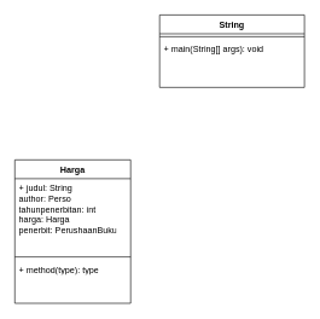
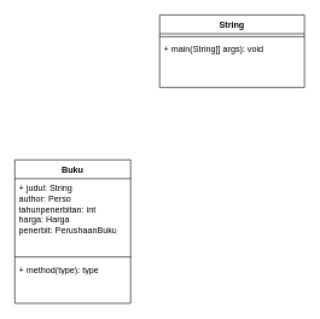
  <mxCell id="0" />
  <mxCell id="1" parent="0" />
  <mxCell id="2" value="String" style="swimlane;fontStyle=1;align=center;verticalAlign=top;childLayout=stackLayout;horizontal=1;startSize=26;horizontalStack=0;resizeParent=1;resizeParentMax=0;resizeLast=0;collapsible=1;marginBottom=0;whiteSpace=wrap;html=1;" parent="1" vertex="1"><mxGeometry x="220" y="20" width="200" height="100" as="geometry" /></mxCell>
  <mxCell id="3" value="" style="line;strokeWidth=1;fillColor=none;align=left;verticalAlign=middle;spacingTop=-1;spacingLeft=3;spacingRight=3;rotatable=0;labelPosition=right;points=[];portConstraint=eastwest;strokeColor=inherit;" parent="2" vertex="1"><mxGeometry y="26" width="200" height="8" as="geometry" /></mxCell>
  <mxCell id="4" value="+ main(String[] args): void" style="text;strokeColor=none;fillColor=none;align=left;verticalAlign=top;spacingLeft=4;spacingRight=4;overflow=hidden;rotatable=0;points=[[0,0.5],[1,0.5]];portConstraint=eastwest;whiteSpace=wrap;html=1;" parent="2" vertex="1"><mxGeometry y="34" width="200" height="66" as="geometry" /></mxCell>
- <mxCell id="5" value="Harga" style="swimlane;fontStyle=1;align=center;verticalAlign=top;childLayout=stackLayout;horizontal=1;startSize=26;horizontalStack=0;resizeParent=1;resizeParentMax=0;resizeLast=0;collapsible=1;marginBottom=0;whiteSpace=wrap;html=1;" vertex="1" parent="1"><mxGeometry x="20" y="220" width="160" height="198" as="geometry" /></mxCell>
+ <mxCell id="5" value="Buku" style="swimlane;fontStyle=1;align=center;verticalAlign=top;childLayout=stackLayout;horizontal=1;startSize=26;horizontalStack=0;resizeParent=1;resizeParentMax=0;resizeLast=0;collapsible=1;marginBottom=0;whiteSpace=wrap;html=1;" vertex="1" parent="1"><mxGeometry x="20" y="220" width="160" height="198" as="geometry" /></mxCell>
  <mxCell id="6" value="+ judul: String&lt;div&gt;author: Perso&lt;/div&gt;&lt;div&gt;tahunpenerbitan: int&lt;/div&gt;&lt;div&gt;harga: Harga&lt;/div&gt;&lt;div&gt;penerbit: PerushaanBuku&lt;/div&gt;" style="text;strokeColor=none;fillColor=none;align=left;verticalAlign=top;spacingLeft=4;spacingRight=4;overflow=hidden;rotatable=0;points=[[0,0.5],[1,0.5]];portConstraint=eastwest;whiteSpace=wrap;html=1;" vertex="1" parent="5"><mxGeometry y="26" width="160" height="104" as="geometry" /></mxCell>
  <mxCell id="7" value="" style="line;strokeWidth=1;fillColor=none;align=left;verticalAlign=middle;spacingTop=-1;spacingLeft=3;spacingRight=3;rotatable=0;labelPosition=right;points=[];portConstraint=eastwest;strokeColor=inherit;" vertex="1" parent="5"><mxGeometry y="130" width="160" height="8" as="geometry" /></mxCell>
  <mxCell id="8" value="+ method(type): type" style="text;strokeColor=none;fillColor=none;align=left;verticalAlign=top;spacingLeft=4;spacingRight=4;overflow=hidden;rotatable=0;points=[[0,0.5],[1,0.5]];portConstraint=eastwest;whiteSpace=wrap;html=1;" vertex="1" parent="5"><mxGeometry y="138" width="160" height="60" as="geometry" /></mxCell>
